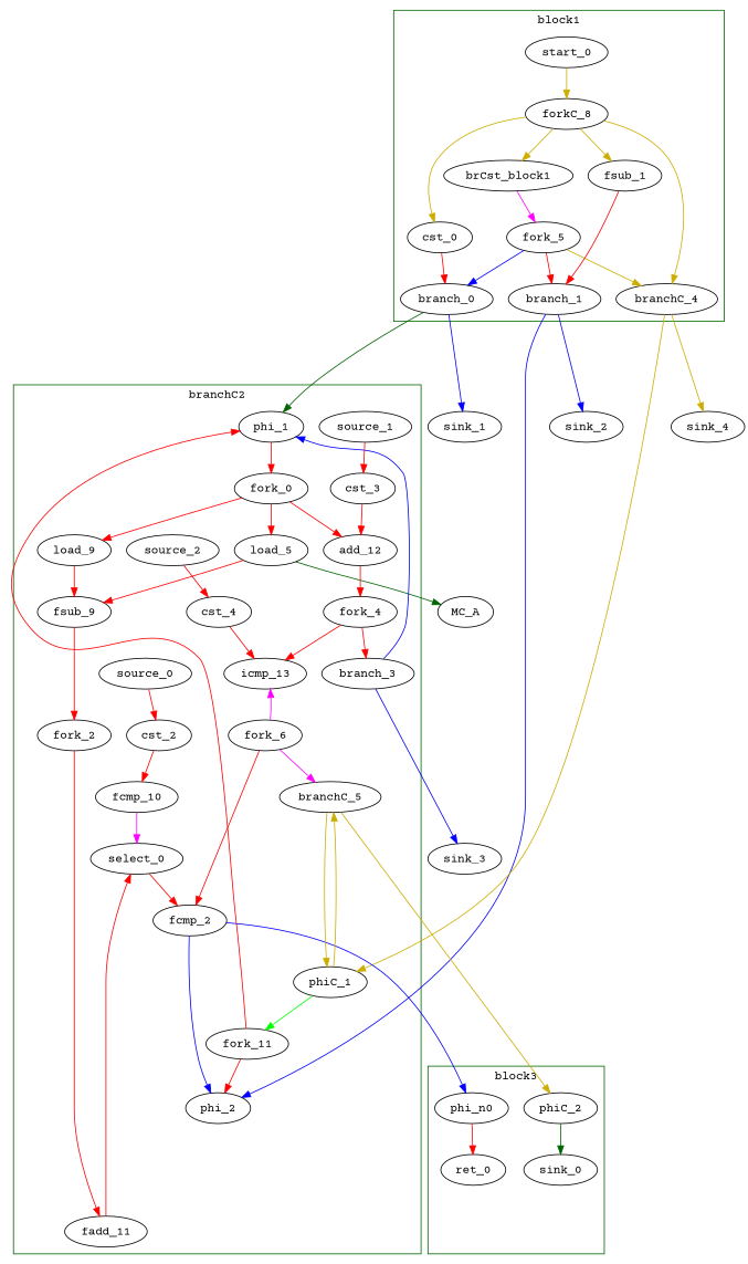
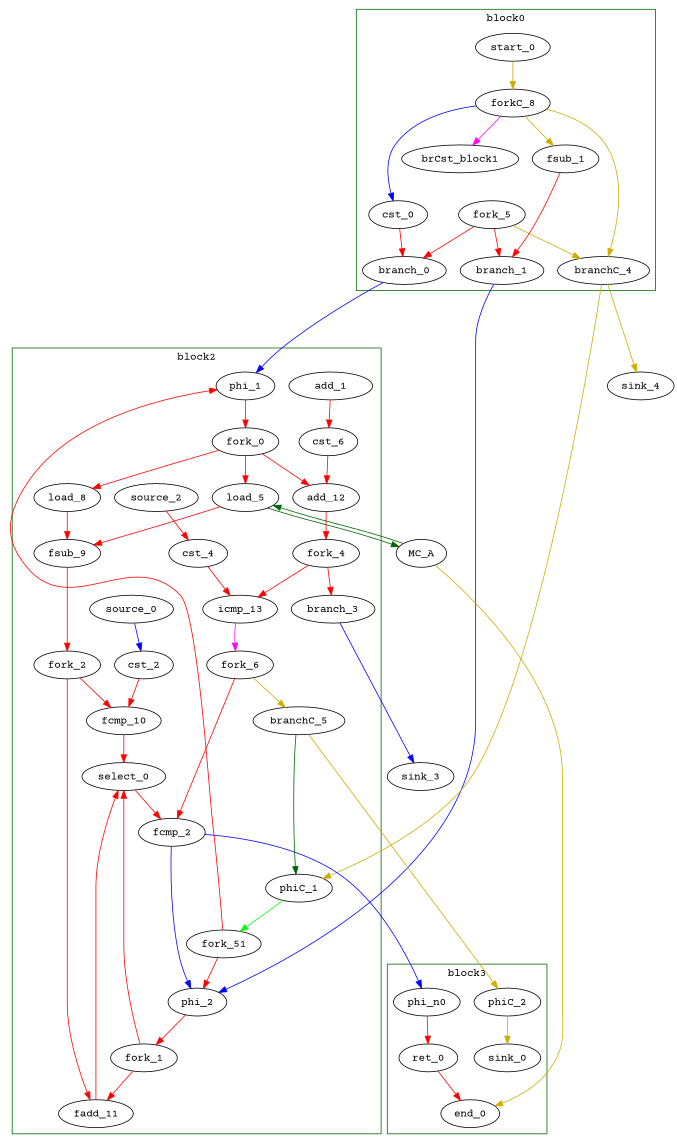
  digraph {
    fontname="Courier Prime"
    splines=spline
    node [bbID=2 fontname="Courier Prime" in="in1:1" out="out1:32" type=Operator]
    edge [color=red fontname="Courier Prime" from=out1 to=in1]
    brCst_block1 [bbID=1 out="out1:1" type=Constant value="0x1"]
    fork_5 [bbID=1 out="out1:1 out2:1 out3:1 " type=Fork]
    cst_0 [bbID=1 out="out1:1" type=Constant value="0x00000000"]
    branch_0 [bbID=1 in="in1:1 in2?:1" out="out1+:1 out2-:1" type=Branch]
    n5 [bbID=1 in="in1:32" label=fsub_1 type=Constant value="0x00000000"]
    branch_1 [bbID=1 in="in1:32 in2?:1" out="out1+:32 out2-:32" type=Branch]
    branchC_4 [bbID=1 in="in1:0 in2?:1" out="out1+:0 out2-:0" type=Branch]
    start_0 [bbID=1 control=true in="in1:0" out="out1:0" type=Entry]
    forkC_8 [bbID=1 in="in1:0" out="out1:0 out2:0 out3:0 out4:0 " type=Fork]
    phi_1 [delay=0.366 in="in1?:1 in2:7 in3:7 " out="out1:7" type=Mux]
    fork_0 [in="in1:7" out="out1:7 out2:7 out3:7 " type=Fork]
    phi_2 [delay=0.366 in="in1?:1 in2:32 in3:32 " type=Mux]
+   fork_1 [in="in1:32" out="out1:32 out2:32 " type=Fork]
    load_5 [II=1 delay=0.000 in="in1:32 in2:7 " latency=2 op=mc_load_op out="out1:32 out2:7 " portId=0]
    fsub_9 [II=1 delay=0.966 in="in1:32 in2:32 " latency=10 op=fsub_op out="out1:32 "]
-   load_8 [II=1 delay=0.000 in="in1:32 in2:7 " latency=2 op=mc_load_op out="out1:32 out2:7 " portId=0 label=load_9]
+   load_8 [II=1 delay=0.000 in="in1:32 in2:7 " latency=2 op=mc_load_op out="out1:32 out2:7 " portId=0]
    fork_2 [in="in1:32" out="out1:32 out2:32 " type=Fork]
    cst_2 [in="in1:32" type=Constant value="0x00000000"]
    fcmp_10 [II=1 delay=0.966 in="in1:32 in2:32 " latency=2 op=fcmp_oge_op out="out1:1 "]
    select_0 [II=1 delay=0.000 in="in1?:1 in2+:32 in3-:32 " latency=0 op=select_op out="out1:32 " trueFrac=0.2]
    fadd_11 [II=1 delay=0.966 in="in1:32 in2:32 " latency=10 op=fadd_op out="out1:32 "]
    n22 [in="in1:32 in2?:1" label=fcmp_2 out="out1+:32 out2-:32" type=Branch]
-   cst_3 [out="out1:1" type=Constant value="0x00000001"]
+   cst_3 [out="out1:1" type=Constant value="0x00000001" label=cst_6]
    add_12 [II=1 delay=1.693 in="in1:7 in2:7 " latency=0 op=add_op out="out1:7 "]
    fork_4 [in="in1:7" out="out1:7 out2:7 " type=Fork]
    cst_4 [in="in1:7" out="out1:7" type=Constant value="0x00000064"]
    icmp_13 [II=1 delay=1.530 in="in1:7 in2:7 " latency=0 op=icmp_ult_op out="out1:1 "]
    fork_6 [out="out1:1 out2:1 out3:1 " type=Fork]
    branch_3 [in="in1:7 in2?:1" out="out1+:7 out2-:7" type=Branch]
    branchC_5 [in="in1:0 in2?:1" out="out1+:0 out2-:0" type=Branch]
    phiC_1 [delay=0.166 in="in1:0 in2:0 " out="out1:0 out2?:1" type=CntrlMerge]
-   fork_11 [out="out1:1 out2:1 " type=Fork]
+   fork_11 [out="out1:1 out2:1 " type=Fork label=fork_51]
    source_0 [type=Source in=""]
-   source_1 [out="out1:1" type=Source in=""]
+   source_1 [out="out1:1" type=Source label=add_1 in=""]
    source_2 [out="out1:7" type=Source in=""]
    ret_0 [II=1 bbID=3 delay=0.000 in="in1:32 " latency=0 op=ret_op out="out1:32 "]
+   end_0 [bbID=0 in="in1:0*e in2:0*e in3:32 " type=Exit]
    phi_n0 [bbID=3 delay=0.000 in="in1:32 " type=Merge]
    phiC_2 [bbID=3 delay=0.166 in="in1:0 " out="out1:0" type=Merge]
    sink_0 [bbID=0 in="in1:0" type=Sink out=""]
-   sink_1 [bbID=0 type=Sink out=""]
-   sink_2 [bbID=0 in="in1:32" type=Sink out=""]
    sink_4 [bbID=0 in="in1:0" type=Sink out=""]
    MC_A [bbID=0 bbcount=0 in="in1:7*l0a " ldcount=1 memory=A out="out1:32*l0d out2:0*e " stcount=0 type=MC]
    sink_3 [bbID=0 in="in1:7" type=Sink out=""]
    subgraph cluster_1 {
      color=darkgreen
-     label=block1
+     label=block0
      brCst_block1
      fork_5
      cst_0
      branch_0
      n5
      branch_1
      branchC_4
      start_0
      forkC_8
    }
    subgraph cluster_2 {
      color=darkgreen
-     label=branchC2
+     label=block2
      phi_1
      fork_0
      phi_2
+     fork_1
      load_5
      fsub_9
      load_8
      fork_2
      cst_2
      fcmp_10
      select_0
      fadd_11
      n22
      cst_3
      add_12
      fork_4
      cst_4
      icmp_13
      fork_6
      branch_3
      branchC_5
      phiC_1
      fork_11
      source_0
      source_1
      source_2
    }
    subgraph cluster_3 {
      color=darkgreen
      label=block3
      ret_0
+     end_0
      phi_n0
      phiC_2
      sink_0
    }
-   brCst_block1 -> fork_5 [color=magenta]
-   fork_5 -> branch_0 [color=blue from=out2 to=in2]
+   fork_5 -> branch_0 [from=out2 to=in2]
    fork_5 -> branch_1 [to=in2]
    fork_5 -> branchC_4 [color=gold3 from=out3 to=in2]
    cst_0 -> branch_0
-   branch_0 -> phi_1 [color=darkgreen minlen=3 to=in2]
-   branch_0 -> sink_1 [color=blue from=out2 minlen=3]
+   branch_0 -> phi_1 [color=blue minlen=3 to=in2]
    n5 -> branch_1
    branch_1 -> phi_2 [color=blue minlen=3 to=in2]
-   branch_1 -> sink_2 [color=blue from=out2 minlen=3]
    branchC_4 -> phiC_1 [color=gold3 minlen=3]
    branchC_4 -> sink_4 [color=gold3 from=out2 minlen=3]
    start_0 -> forkC_8 [color=gold3]
-   forkC_8 -> brCst_block1 [color=gold3 from=out4]
-   forkC_8 -> cst_0 [color=gold3]
+   forkC_8 -> brCst_block1 [color=magenta from=out4]
+   forkC_8 -> cst_0 [color=blue]
    forkC_8 -> n5 [color=gold3 from=out2]
    forkC_8 -> branchC_4 [color=gold3 from=out3]
    phi_1 -> fork_0
    fork_0 -> load_5 [from=out2 to=in2]
    fork_0 -> load_8 [from=out3 to=in2]
    fork_0 -> add_12
+   phi_2 -> fork_1
+   fork_1 -> select_0 [from=out2 to=in3]
+   fork_1 -> fadd_11
    load_5 -> fsub_9
    load_5 -> MC_A [color=darkgreen from=out2 mem_address=true]
    fsub_9 -> fork_2
    load_8 -> fsub_9 [to=in2]
+   fork_2 -> fcmp_10
    fork_2 -> fadd_11 [from=out2 to=in2]
    cst_2 -> fcmp_10 [to=in2]
-   fcmp_10 -> select_0 [color=magenta]
+   fcmp_10 -> select_0
    select_0 -> n22
    fadd_11 -> select_0 [to=in2]
    n22 -> phi_2 [color=blue minlen=3 to=in3]
    n22 -> phi_n0 [color=blue from=out2 minlen=3]
    cst_3 -> add_12 [to=in2]
    add_12 -> fork_4
    fork_4 -> icmp_13
    fork_4 -> branch_3 [from=out2]
    cst_4 -> icmp_13 [to=in2]
-   fork_6 -> icmp_13 [color=magenta]
+   icmp_13 -> fork_6 [color=magenta]
    fork_6 -> n22 [from=out2 to=in2]
-   fork_6 -> branchC_5 [color=magenta from=out3 to=in2]
-   branch_3 -> phi_1 [color=blue minlen=3 to=in3]
+   fork_6 -> branchC_5 [color=gold3 from=out3 to=in2]
    branch_3 -> sink_3 [color=blue from=out2 minlen=3]
-   branchC_5 -> phiC_1 [color=gold3 minlen=3 to=in2]
+   branchC_5 -> phiC_1 [color=darkgreen minlen=3 to=in2]
    branchC_5 -> phiC_2 [color=gold3 from=out2 minlen=3]
-   phiC_1 -> branchC_5 [color=gold3]
    phiC_1 -> fork_11 [color=green from=out2]
    fork_11 -> phi_1
    fork_11 -> phi_2 [from=out2]
-   source_0 -> cst_2
+   source_0 -> cst_2 [color=blue]
    source_1 -> cst_3
    source_2 -> cst_4
+   ret_0 -> end_0 [to=in3]
    phi_n0 -> ret_0
-   phiC_2 -> sink_0 [color=darkgreen]
+   phiC_2 -> sink_0 [color=gold3]
+   MC_A -> load_5 [color=darkgreen mem_address=false]
+   MC_A -> end_0 [color=gold3 from=out2]
  }
